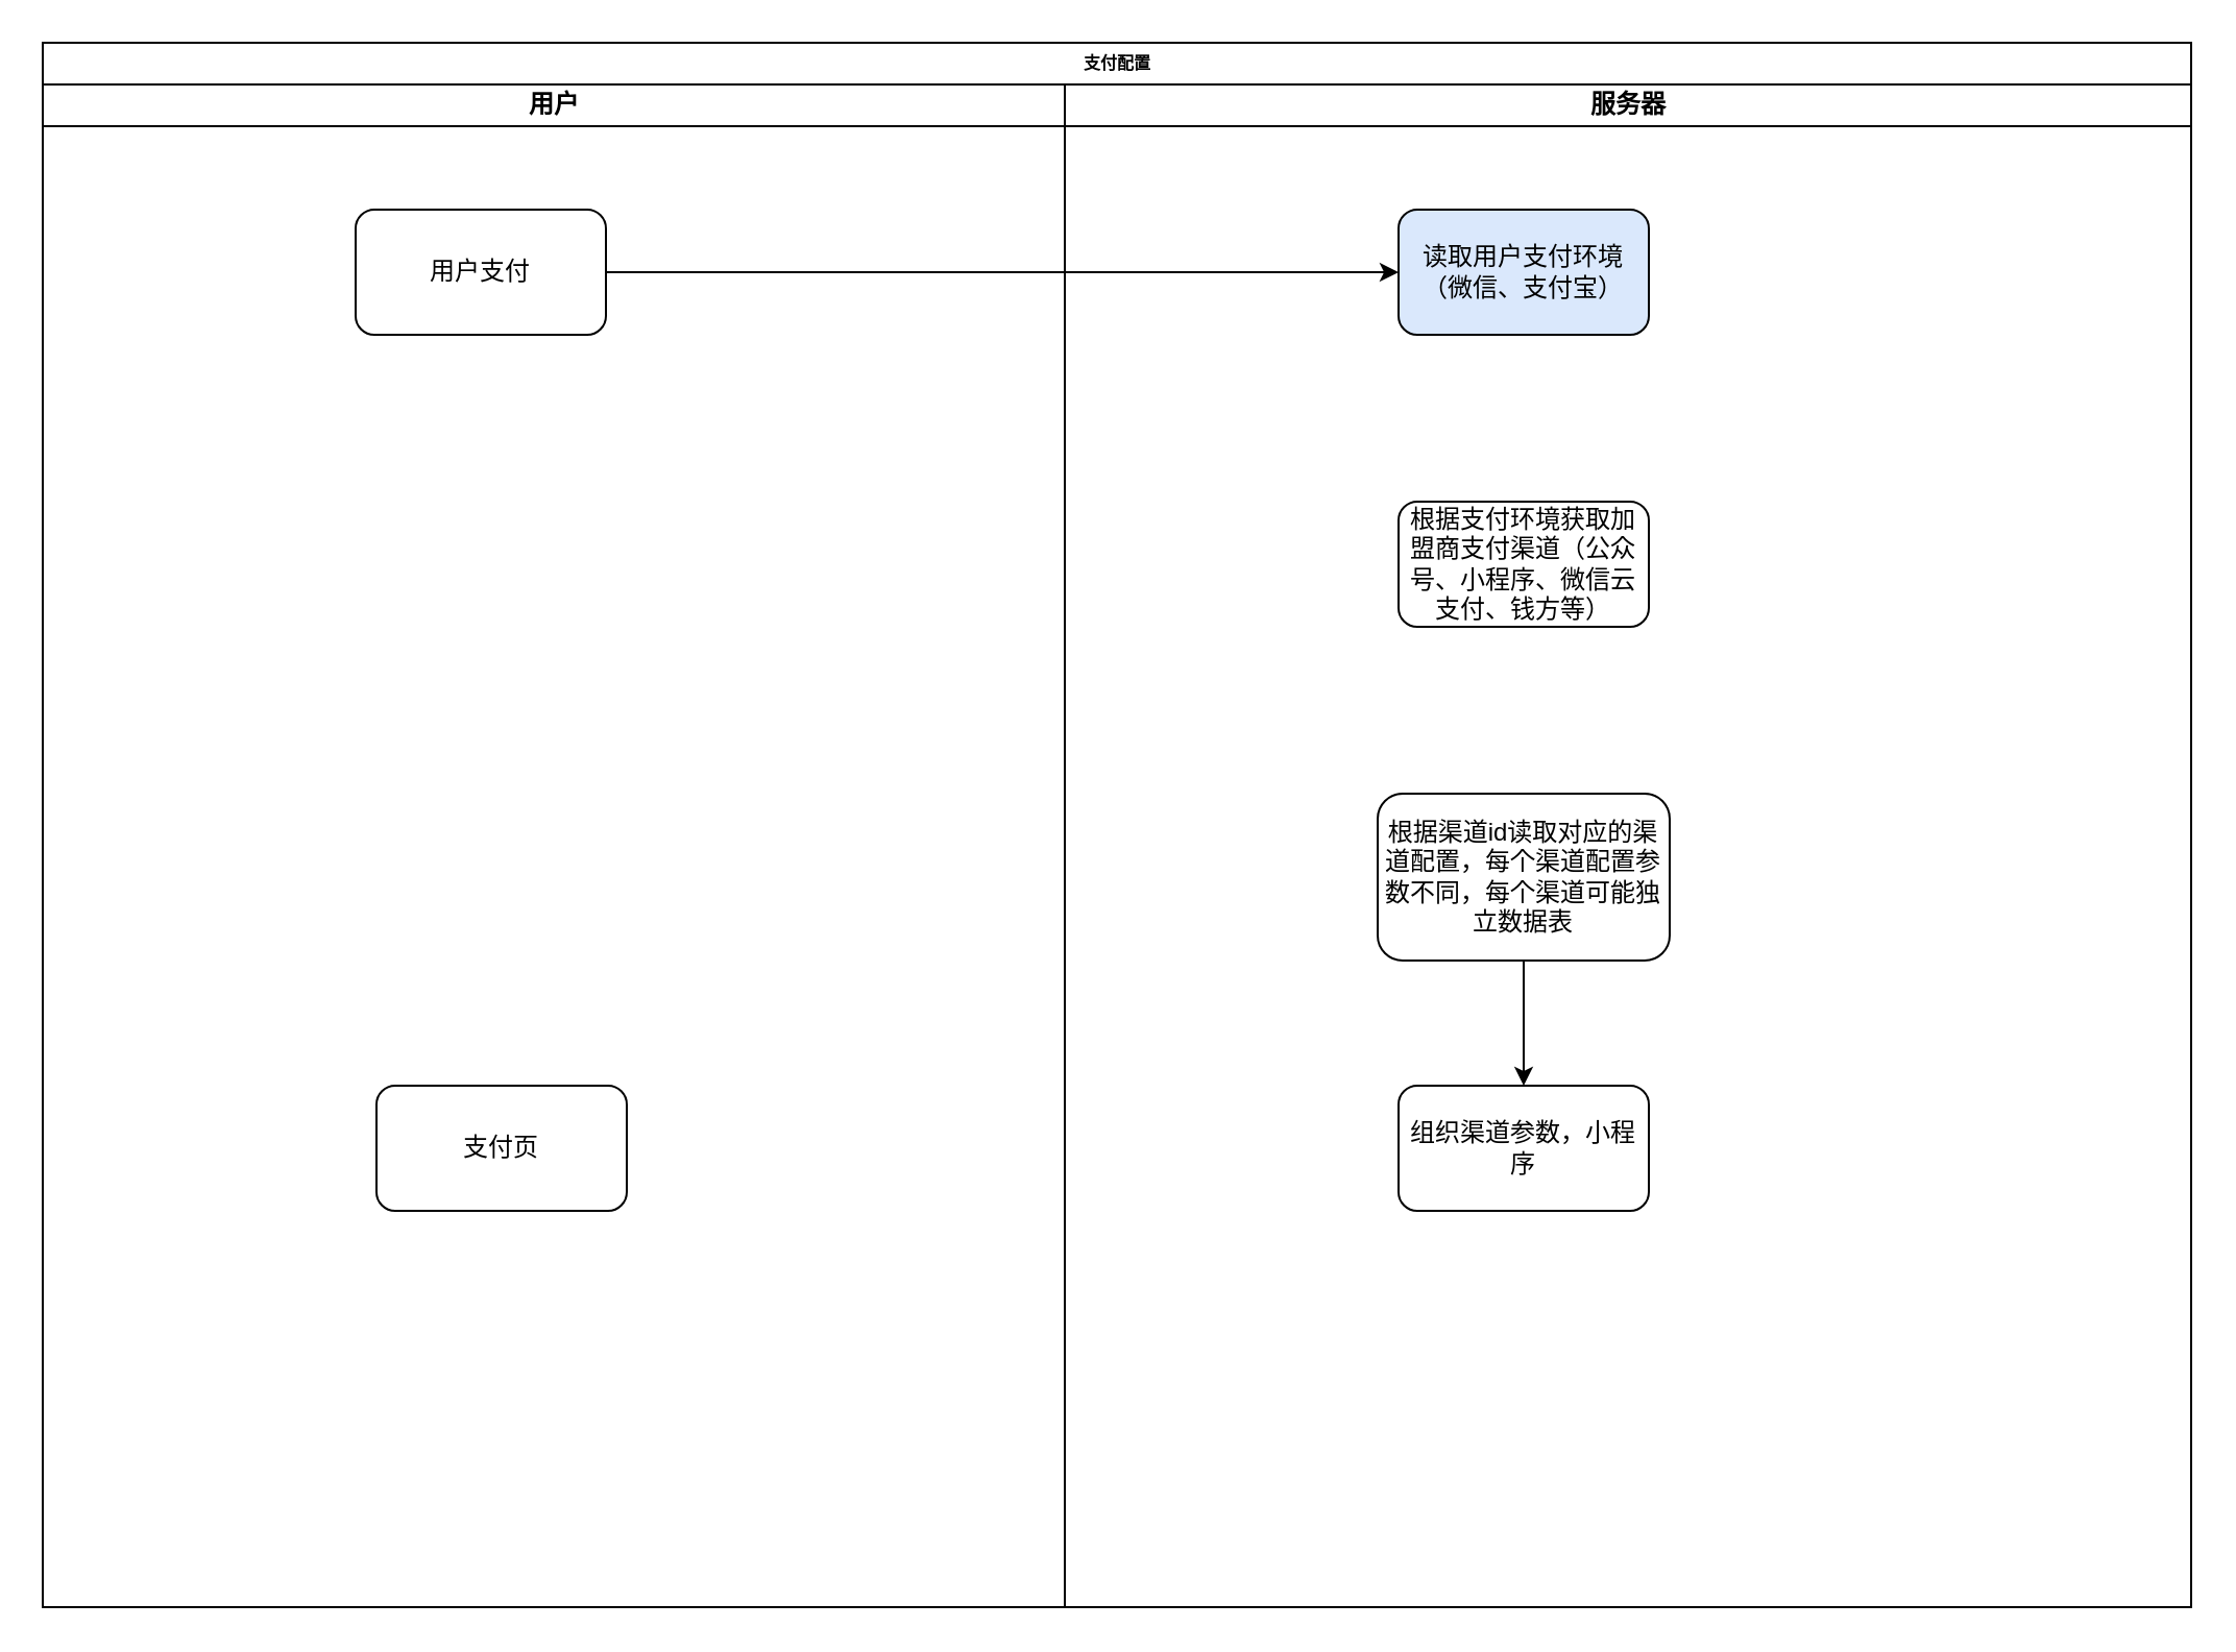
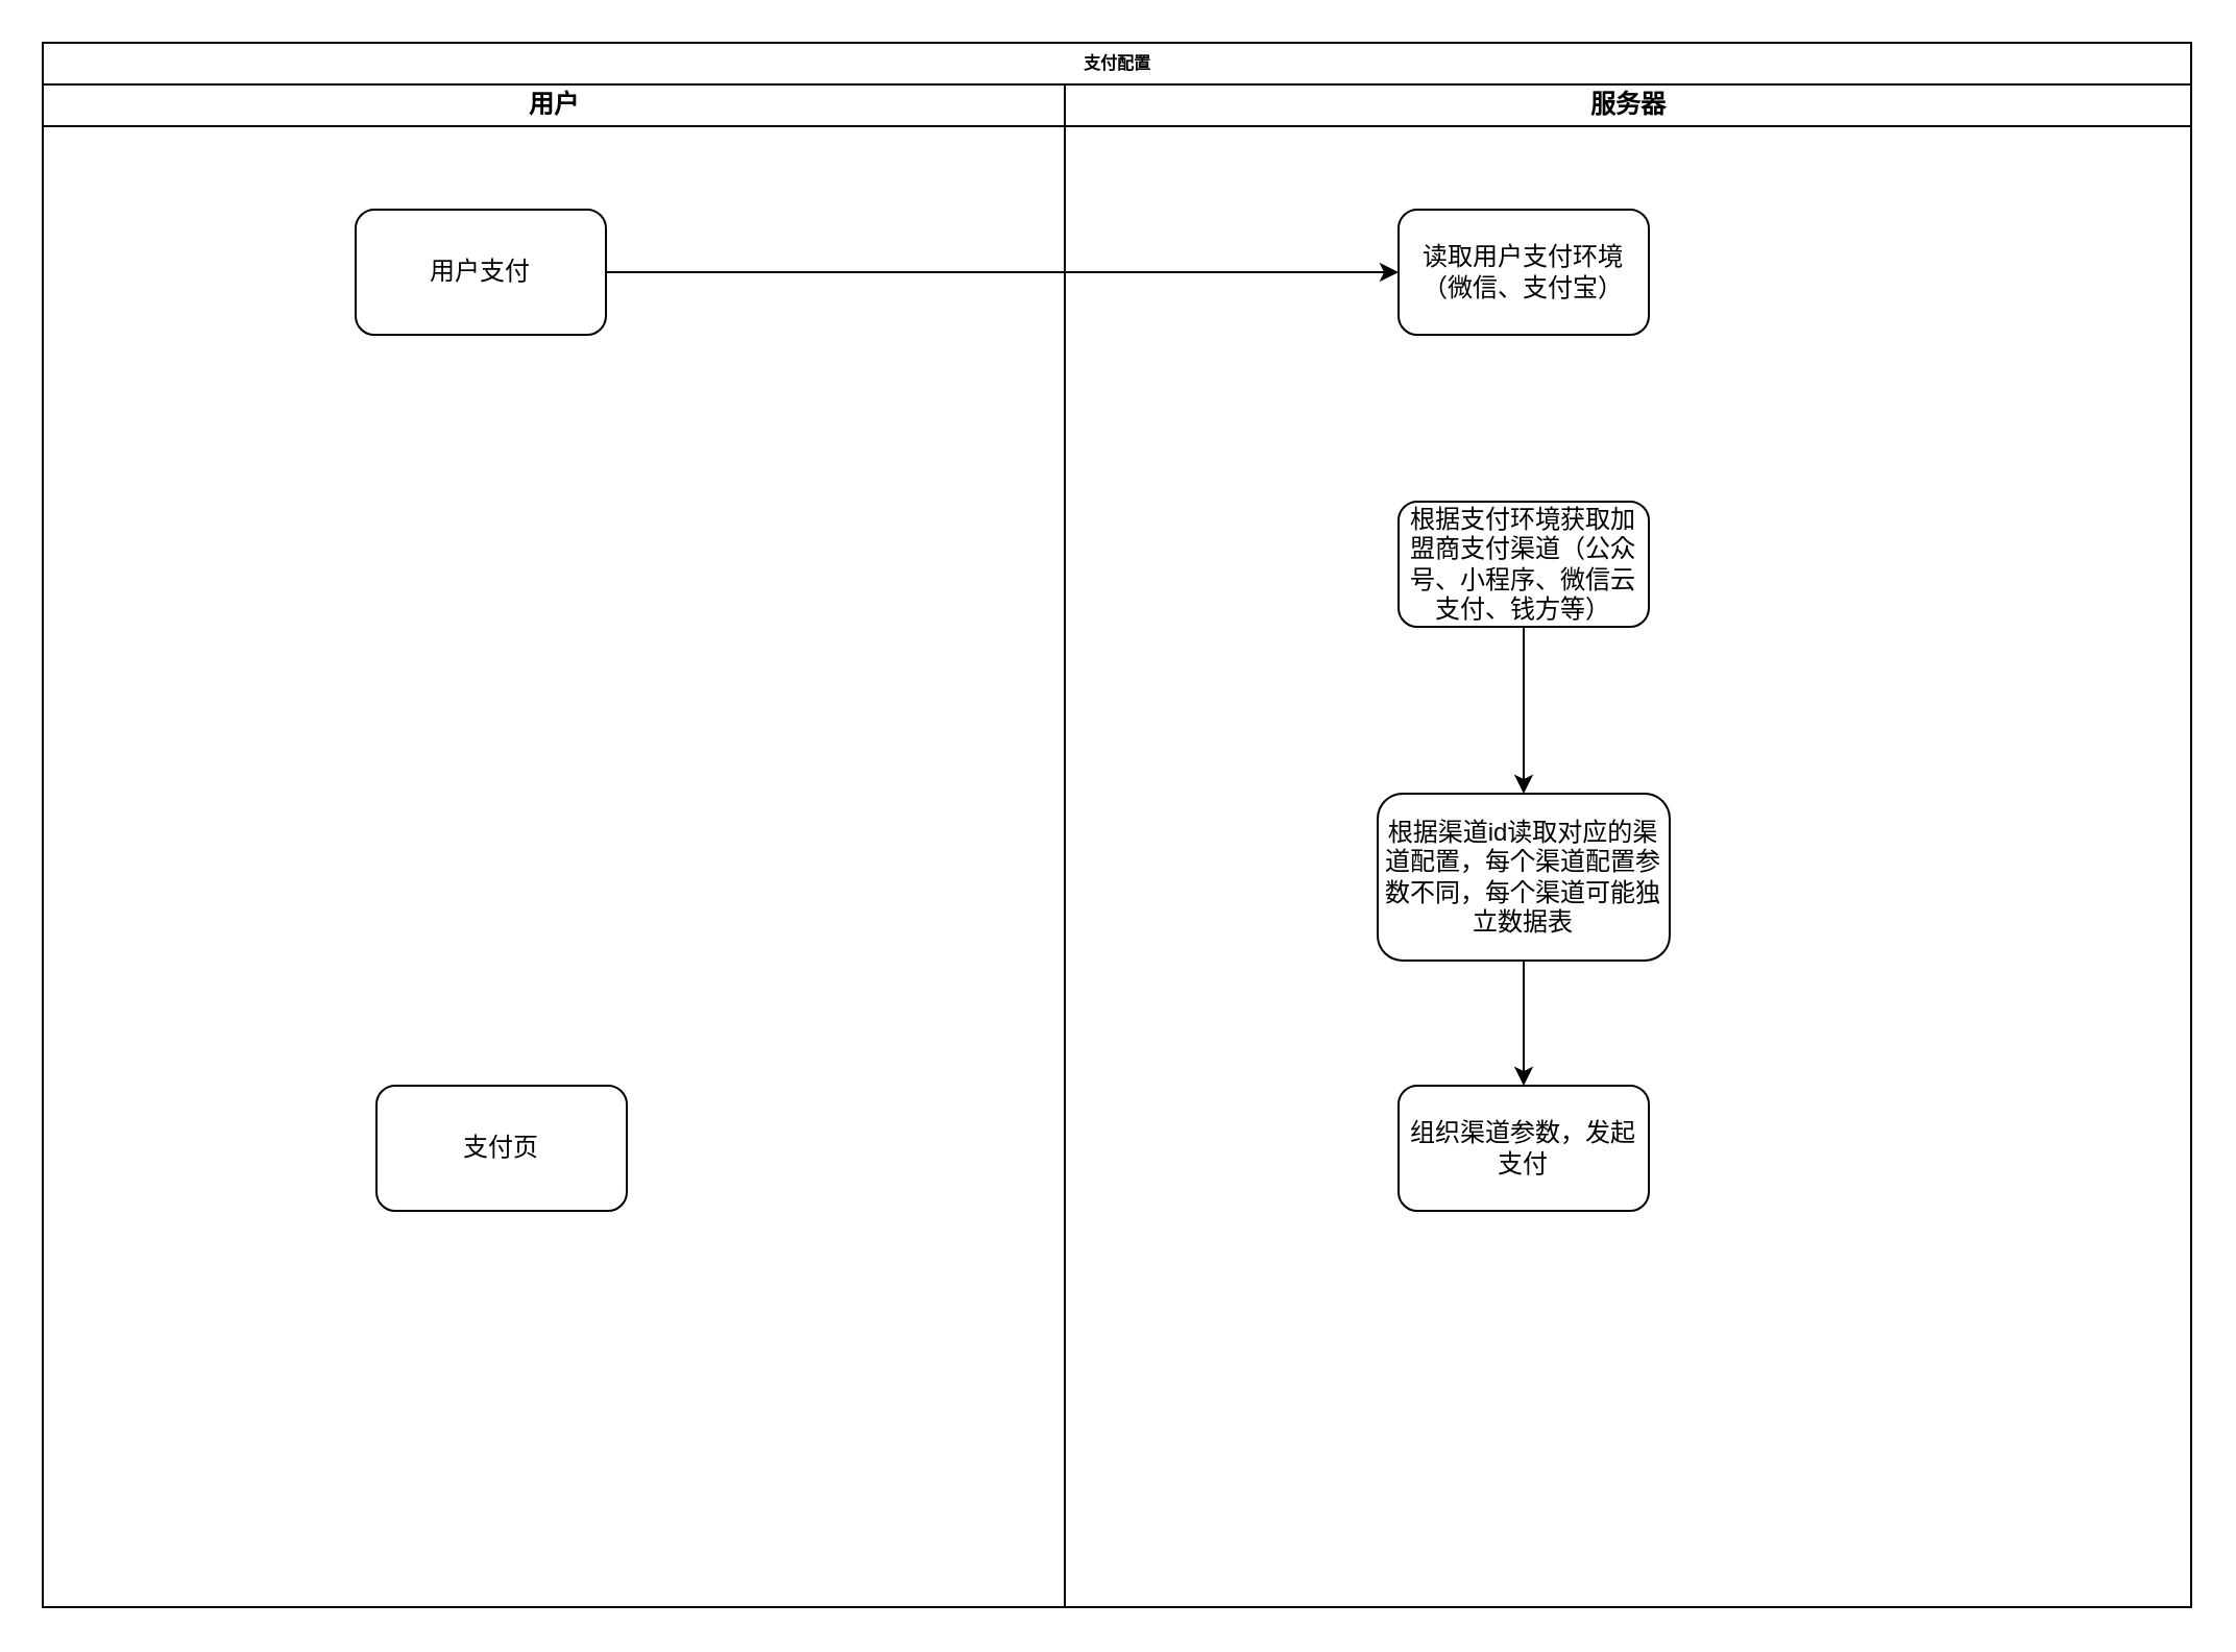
  <mxCell id="0" />
  <mxCell id="1" parent="0" />
  <mxCell id="2" value="支付配置" style="swimlane;html=1;childLayout=stackLayout;startSize=20;rounded=0;shadow=0;labelBackgroundColor=none;strokeColor=#000000;strokeWidth=1;fillColor=#ffffff;fontFamily=Verdana;fontSize=8;fontColor=#000000;align=center;" parent="1" vertex="1"><mxGeometry x="20" y="20" width="1030" height="750" as="geometry" /></mxCell>
  <mxCell id="3" value="用户" style="swimlane;html=1;startSize=20;" parent="2" vertex="1"><mxGeometry y="20" width="490" height="730" as="geometry" /></mxCell>
  <mxCell id="4" value="用户支付" style="rounded=1;whiteSpace=wrap;html=1;" vertex="1" parent="3"><mxGeometry x="150" y="60" width="120" height="60" as="geometry" /></mxCell>
  <mxCell id="5" value="支付页" style="rounded=1;whiteSpace=wrap;html=1;" vertex="1" parent="3"><mxGeometry x="160" y="480" width="120" height="60" as="geometry" /></mxCell>
  <mxCell id="6" value="服务器" style="swimlane;html=1;startSize=20;" parent="2" vertex="1"><mxGeometry x="490" y="20" width="540" height="730" as="geometry" /></mxCell>
- <mxCell id="7" value="读取用户支付环境（微信、支付宝）" style="rounded=1;whiteSpace=wrap;html=1;fillColor=#dae8fc;" vertex="1" parent="6"><mxGeometry x="160" y="60" width="120" height="60" as="geometry" /></mxCell>
+ <mxCell id="7" value="读取用户支付环境（微信、支付宝）" style="rounded=1;whiteSpace=wrap;html=1;" vertex="1" parent="6"><mxGeometry x="160" y="60" width="120" height="60" as="geometry" /></mxCell>
+ <mxCell id="8" value="" style="edgeStyle=orthogonalEdgeStyle;rounded=0;orthogonalLoop=1;jettySize=auto;html=1;" edge="1" parent="6" source="9" target="11"><mxGeometry relative="1" as="geometry" /></mxCell>
  <mxCell id="9" value="根据支付环境获取加盟商支付渠道（公众号、小程序、微信云支付、钱方等）" style="rounded=1;whiteSpace=wrap;html=1;" vertex="1" parent="6"><mxGeometry x="160" y="200" width="120" height="60" as="geometry" /></mxCell>
  <mxCell id="10" value="" style="edgeStyle=orthogonalEdgeStyle;rounded=0;orthogonalLoop=1;jettySize=auto;html=1;" edge="1" parent="6" source="11" target="12"><mxGeometry relative="1" as="geometry" /></mxCell>
  <mxCell id="11" value="根据渠道id读取对应的渠道配置，每个渠道配置参数不同，每个渠道可能独立数据表" style="rounded=1;whiteSpace=wrap;html=1;" vertex="1" parent="6"><mxGeometry x="150" y="340" width="140" height="80" as="geometry" /></mxCell>
- <mxCell id="12" value="组织渠道参数，小程序" style="rounded=1;whiteSpace=wrap;html=1;" vertex="1" parent="6"><mxGeometry x="160" y="480" width="120" height="60" as="geometry" /></mxCell>
+ <mxCell id="12" value="组织渠道参数，发起支付" style="rounded=1;whiteSpace=wrap;html=1;" vertex="1" parent="6"><mxGeometry x="160" y="480" width="120" height="60" as="geometry" /></mxCell>
  <mxCell id="13" value="" style="edgeStyle=orthogonalEdgeStyle;rounded=0;orthogonalLoop=1;jettySize=auto;html=1;" edge="1" parent="2" source="4" target="7"><mxGeometry relative="1" as="geometry" /></mxCell>
